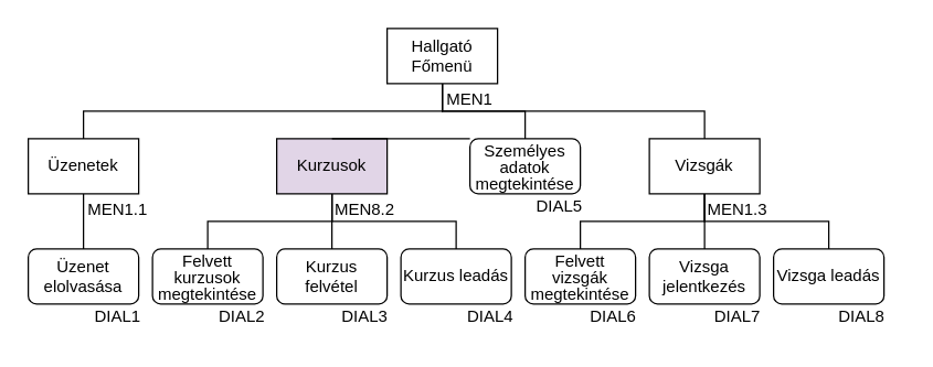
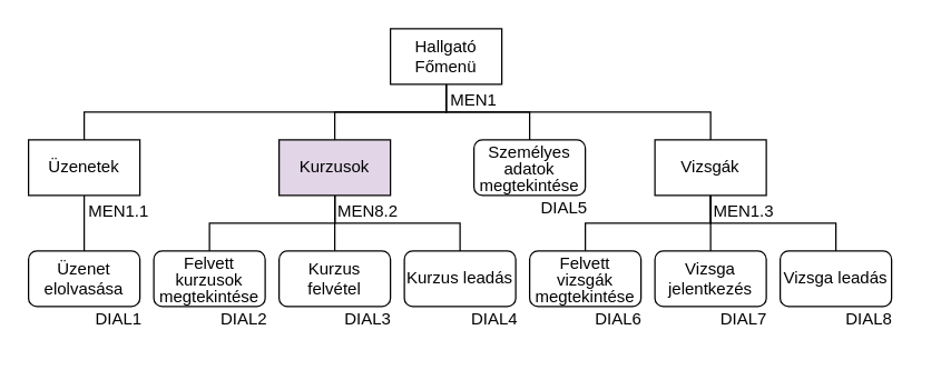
  <mxCell id="0" />
  <mxCell id="1" parent="0" />
  <mxCell id="2" value="Hallgató&lt;br&gt;Főmenü" style="rounded=0;whiteSpace=wrap;html=1;" vertex="1" parent="1"><mxGeometry x="280" y="20" width="80" height="40" as="geometry" /></mxCell>
  <mxCell id="3" value="Üzenet elolvasása" style="rounded=1;whiteSpace=wrap;html=1;" vertex="1" parent="1"><mxGeometry x="20" y="180" width="80" height="40" as="geometry" /></mxCell>
  <mxCell id="4" value="Üzenetek" style="rounded=0;whiteSpace=wrap;html=1;" vertex="1" parent="1"><mxGeometry x="20" y="100" width="80" height="40" as="geometry" /></mxCell>
  <mxCell id="5" value="&lt;p style=&quot;line-height: 100%;&quot;&gt;Személyes adatok megtekintése&lt;/p&gt;" style="rounded=1;whiteSpace=wrap;html=1;" vertex="1" parent="1"><mxGeometry x="340" y="100" width="80" height="40" as="geometry" /></mxCell>
  <mxCell id="6" value="Kurzusok" style="rounded=0;whiteSpace=wrap;html=1;fillColor=#e1d5e7;" vertex="1" parent="1"><mxGeometry x="200" y="100" width="80" height="40" as="geometry" /></mxCell>
  <mxCell id="7" value="Vizsgák" style="rounded=0;whiteSpace=wrap;html=1;" vertex="1" parent="1"><mxGeometry x="470" y="100" width="80" height="40" as="geometry" /></mxCell>
  <mxCell id="8" value="&lt;p style=&quot;line-height: 100%;&quot;&gt;Felvett kurzusok megtekintése&lt;/p&gt;" style="rounded=1;whiteSpace=wrap;html=1;" vertex="1" parent="1"><mxGeometry x="110" y="180" width="80" height="40" as="geometry" /></mxCell>
  <mxCell id="9" value="Kurzus felvétel" style="rounded=1;whiteSpace=wrap;html=1;" vertex="1" parent="1"><mxGeometry x="200" y="180" width="80" height="40" as="geometry" /></mxCell>
  <mxCell id="10" value="Kurzus leadás" style="rounded=1;whiteSpace=wrap;html=1;" vertex="1" parent="1"><mxGeometry x="290" y="180" width="80" height="40" as="geometry" /></mxCell>
  <mxCell id="11" value="&lt;p style=&quot;line-height: 100%;&quot;&gt;Felvett vizsgák megtekintése&lt;/p&gt;" style="rounded=1;whiteSpace=wrap;html=1;" vertex="1" parent="1"><mxGeometry x="380" y="180" width="80" height="40" as="geometry" /></mxCell>
  <mxCell id="12" value="Vizsga jelentkezés" style="rounded=1;whiteSpace=wrap;html=1;" vertex="1" parent="1"><mxGeometry x="470" y="180" width="80" height="40" as="geometry" /></mxCell>
  <mxCell id="13" value="Vizsga leadás" style="rounded=1;whiteSpace=wrap;html=1;" vertex="1" parent="1"><mxGeometry x="560" y="180" width="80" height="40" as="geometry" /></mxCell>
  <mxCell id="14" value="" style="endArrow=none;html=1;rounded=0;entryX=0.5;entryY=1;entryDx=0;entryDy=0;exitX=0.5;exitY=0;exitDx=0;exitDy=0;edgeStyle=elbowEdgeStyle;elbow=vertical;" edge="1" parent="1" source="3" target="4"><mxGeometry width="50" height="50" relative="1" as="geometry"><mxPoint x="230" y="220" as="sourcePoint" /><mxPoint x="280" y="170" as="targetPoint" /></mxGeometry></mxCell>
  <mxCell id="15" value="" style="endArrow=none;html=1;rounded=0;elbow=vertical;entryX=0.5;entryY=1;entryDx=0;entryDy=0;exitX=0.5;exitY=0;exitDx=0;exitDy=0;edgeStyle=elbowEdgeStyle;" edge="1" parent="1" source="8" target="6"><mxGeometry width="50" height="50" relative="1" as="geometry"><mxPoint x="230" y="220" as="sourcePoint" /><mxPoint x="280" y="170" as="targetPoint" /></mxGeometry></mxCell>
  <mxCell id="16" value="" style="endArrow=none;html=1;rounded=0;elbow=vertical;entryX=0.5;entryY=1;entryDx=0;entryDy=0;exitX=0.5;exitY=0;exitDx=0;exitDy=0;edgeStyle=elbowEdgeStyle;" edge="1" parent="1" source="9" target="6"><mxGeometry width="50" height="50" relative="1" as="geometry"><mxPoint x="230" y="220" as="sourcePoint" /><mxPoint x="280" y="170" as="targetPoint" /></mxGeometry></mxCell>
  <mxCell id="17" value="" style="endArrow=none;html=1;rounded=0;elbow=vertical;entryX=0.5;entryY=1;entryDx=0;entryDy=0;exitX=0.5;exitY=0;exitDx=0;exitDy=0;edgeStyle=elbowEdgeStyle;" edge="1" parent="1" source="10" target="6"><mxGeometry width="50" height="50" relative="1" as="geometry"><mxPoint x="230" y="220" as="sourcePoint" /><mxPoint x="280" y="170" as="targetPoint" /></mxGeometry></mxCell>
  <mxCell id="18" value="" style="endArrow=none;html=1;rounded=0;elbow=vertical;entryX=0.5;entryY=1;entryDx=0;entryDy=0;exitX=0.5;exitY=0;exitDx=0;exitDy=0;edgeStyle=elbowEdgeStyle;" edge="1" parent="1" source="11" target="7"><mxGeometry width="50" height="50" relative="1" as="geometry"><mxPoint x="230" y="220" as="sourcePoint" /><mxPoint x="280" y="170" as="targetPoint" /></mxGeometry></mxCell>
  <mxCell id="19" value="" style="endArrow=none;html=1;rounded=0;elbow=vertical;entryX=0.5;entryY=1;entryDx=0;entryDy=0;exitX=0.5;exitY=0;exitDx=0;exitDy=0;edgeStyle=elbowEdgeStyle;" edge="1" parent="1" source="12" target="7"><mxGeometry width="50" height="50" relative="1" as="geometry"><mxPoint x="230" y="220" as="sourcePoint" /><mxPoint x="280" y="170" as="targetPoint" /></mxGeometry></mxCell>
  <mxCell id="20" value="" style="endArrow=none;html=1;rounded=0;elbow=vertical;entryX=0.5;entryY=1;entryDx=0;entryDy=0;exitX=0.5;exitY=0;exitDx=0;exitDy=0;edgeStyle=elbowEdgeStyle;" edge="1" parent="1" source="13" target="7"><mxGeometry width="50" height="50" relative="1" as="geometry"><mxPoint x="230" y="220" as="sourcePoint" /><mxPoint x="280" y="170" as="targetPoint" /></mxGeometry></mxCell>
  <mxCell id="21" value="" style="endArrow=none;html=1;rounded=0;elbow=vertical;entryX=0.5;entryY=1;entryDx=0;entryDy=0;exitX=0.5;exitY=0;exitDx=0;exitDy=0;edgeStyle=elbowEdgeStyle;" edge="1" parent="1" source="4" target="2"><mxGeometry width="50" height="50" relative="1" as="geometry"><mxPoint x="230" y="220" as="sourcePoint" /><mxPoint x="280" y="170" as="targetPoint" /></mxGeometry></mxCell>
- <mxCell id="22" value="" style="endArrow=none;html=1;rounded=0;elbow=vertical;exitX=0.5;exitY=0;exitDx=0;exitDy=0;edgeStyle=elbowEdgeStyle;" edge="1" parent="1" source="6" target="5"><mxGeometry width="50" height="50" relative="1" as="geometry"><mxPoint x="230" y="220" as="sourcePoint" /><mxPoint x="280" y="170" as="targetPoint" /></mxGeometry></mxCell>
+ <mxCell id="22" value="" style="endArrow=none;html=1;rounded=0;elbow=vertical;entryX=0.5;entryY=1;entryDx=0;entryDy=0;exitX=0.5;exitY=0;exitDx=0;exitDy=0;edgeStyle=elbowEdgeStyle;" edge="1" parent="1" source="6" target="2"><mxGeometry width="50" height="50" relative="1" as="geometry"><mxPoint x="230" y="220" as="sourcePoint" /><mxPoint x="280" y="170" as="targetPoint" /></mxGeometry></mxCell>
  <mxCell id="23" value="" style="endArrow=none;html=1;rounded=0;elbow=vertical;entryX=0.5;entryY=1;entryDx=0;entryDy=0;exitX=0.5;exitY=0;exitDx=0;exitDy=0;edgeStyle=elbowEdgeStyle;" edge="1" parent="1" source="5" target="2"><mxGeometry width="50" height="50" relative="1" as="geometry"><mxPoint x="230" y="220" as="sourcePoint" /><mxPoint x="280" y="170" as="targetPoint" /></mxGeometry></mxCell>
  <mxCell id="24" value="" style="endArrow=none;html=1;rounded=0;elbow=vertical;entryX=0.5;entryY=1;entryDx=0;entryDy=0;exitX=0.5;exitY=0;exitDx=0;exitDy=0;edgeStyle=elbowEdgeStyle;" edge="1" parent="1" source="7" target="2"><mxGeometry width="50" height="50" relative="1" as="geometry"><mxPoint x="230" y="220" as="sourcePoint" /><mxPoint x="280" y="170" as="targetPoint" /></mxGeometry></mxCell>
  <mxCell id="25" value="MEN1" style="text;html=1;strokeColor=none;fillColor=none;align=center;verticalAlign=middle;whiteSpace=wrap;rounded=0;" vertex="1" parent="1"><mxGeometry x="310" y="57" width="60" height="30" as="geometry" /></mxCell>
  <mxCell id="26" value="MEN1.1" style="text;html=1;strokeColor=none;fillColor=none;align=center;verticalAlign=middle;whiteSpace=wrap;rounded=0;" vertex="1" parent="1"><mxGeometry x="55" y="137" width="60" height="30" as="geometry" /></mxCell>
  <mxCell id="27" value="MEN8.2" style="text;html=1;strokeColor=none;fillColor=none;align=center;verticalAlign=middle;whiteSpace=wrap;rounded=0;" vertex="1" parent="1"><mxGeometry x="234" y="137" width="60" height="30" as="geometry" /></mxCell>
  <mxCell id="28" value="MEN1.3" style="text;html=1;strokeColor=none;fillColor=none;align=center;verticalAlign=middle;whiteSpace=wrap;rounded=0;" vertex="1" parent="1"><mxGeometry x="504" y="137" width="60" height="30" as="geometry" /></mxCell>
  <mxCell id="29" value="DIAL1" style="text;html=1;strokeColor=none;fillColor=none;align=center;verticalAlign=middle;whiteSpace=wrap;rounded=0;" vertex="1" parent="1"><mxGeometry x="55" y="214" width="60" height="30" as="geometry" /></mxCell>
  <mxCell id="30" value="DIAL2" style="text;html=1;strokeColor=none;fillColor=none;align=center;verticalAlign=middle;whiteSpace=wrap;rounded=0;" vertex="1" parent="1"><mxGeometry x="145" y="214" width="60" height="30" as="geometry" /></mxCell>
  <mxCell id="31" value="DIAL3" style="text;html=1;strokeColor=none;fillColor=none;align=center;verticalAlign=middle;whiteSpace=wrap;rounded=0;" vertex="1" parent="1"><mxGeometry x="234" y="214" width="60" height="30" as="geometry" /></mxCell>
  <mxCell id="32" value="DIAL4" style="text;html=1;strokeColor=none;fillColor=none;align=center;verticalAlign=middle;whiteSpace=wrap;rounded=0;" vertex="1" parent="1"><mxGeometry x="325" y="214" width="60" height="30" as="geometry" /></mxCell>
  <mxCell id="33" value="DIAL5" style="text;html=1;strokeColor=none;fillColor=none;align=center;verticalAlign=middle;whiteSpace=wrap;rounded=0;" vertex="1" parent="1"><mxGeometry x="375" y="134" width="60" height="30" as="geometry" /></mxCell>
  <mxCell id="34" value="DIAL6" style="text;html=1;strokeColor=none;fillColor=none;align=center;verticalAlign=middle;whiteSpace=wrap;rounded=0;" vertex="1" parent="1"><mxGeometry x="414" y="214" width="60" height="30" as="geometry" /></mxCell>
  <mxCell id="35" value="DIAL7" style="text;html=1;strokeColor=none;fillColor=none;align=center;verticalAlign=middle;whiteSpace=wrap;rounded=0;" vertex="1" parent="1"><mxGeometry x="504" y="214" width="60" height="30" as="geometry" /></mxCell>
  <mxCell id="36" value="DIAL8" style="text;html=1;strokeColor=none;fillColor=none;align=center;verticalAlign=middle;whiteSpace=wrap;rounded=0;" vertex="1" parent="1"><mxGeometry x="594" y="214" width="60" height="30" as="geometry" /></mxCell>
